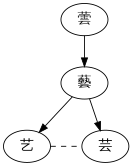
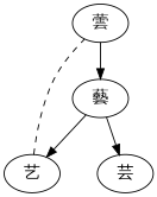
  digraph {
    nodesep=0.5
    node [fontname="一點明體" fontsize=16]
    edge [dir=forward]
    "藝"
    "艺"
    "芸"
    "蕓"
    "藝" -> "艺"
    "藝" -> "芸"
-   "艺" -> "芸" [constraint=false dir=none style=dashed]
+   "艺" -> "蕓" [constraint=false dir=none style=dashed]
    "蕓" -> "藝"
  }
